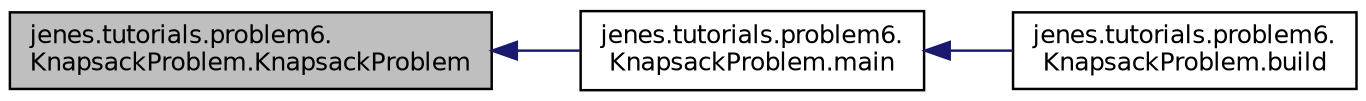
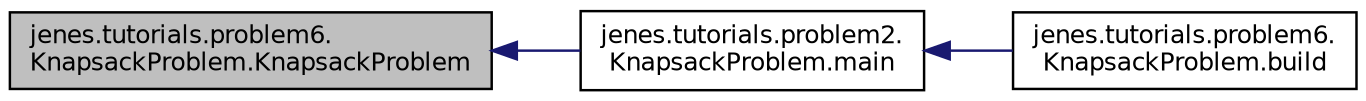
  digraph {
    rankdir=LR
    node [color=black fillcolor=white fontname=Helvetica fontsize=10 shape=record style=filled]
    edge [color=midnightblue dir=back fontname=Helvetica fontsize=10 labelfontname=Helvetica labelfontsize=10 style=solid]
    n1 [fillcolor=grey75 fontcolor=black height=0.2 label="jenes.tutorials.problem6.\lKnapsackProblem.KnapsackProblem" width=0.4]
-   n2 [height=0.2 label="jenes.tutorials.problem6.\lKnapsackProblem.main" width=0.4]
+   n2 [height=0.2 label="jenes.tutorials.problem2.\lKnapsackProblem.main" width=0.4]
    n3 [height=0.2 label="jenes.tutorials.problem6.\lKnapsackProblem.build" width=0.4]
    n1 -> n2
    n2 -> n3
  }
